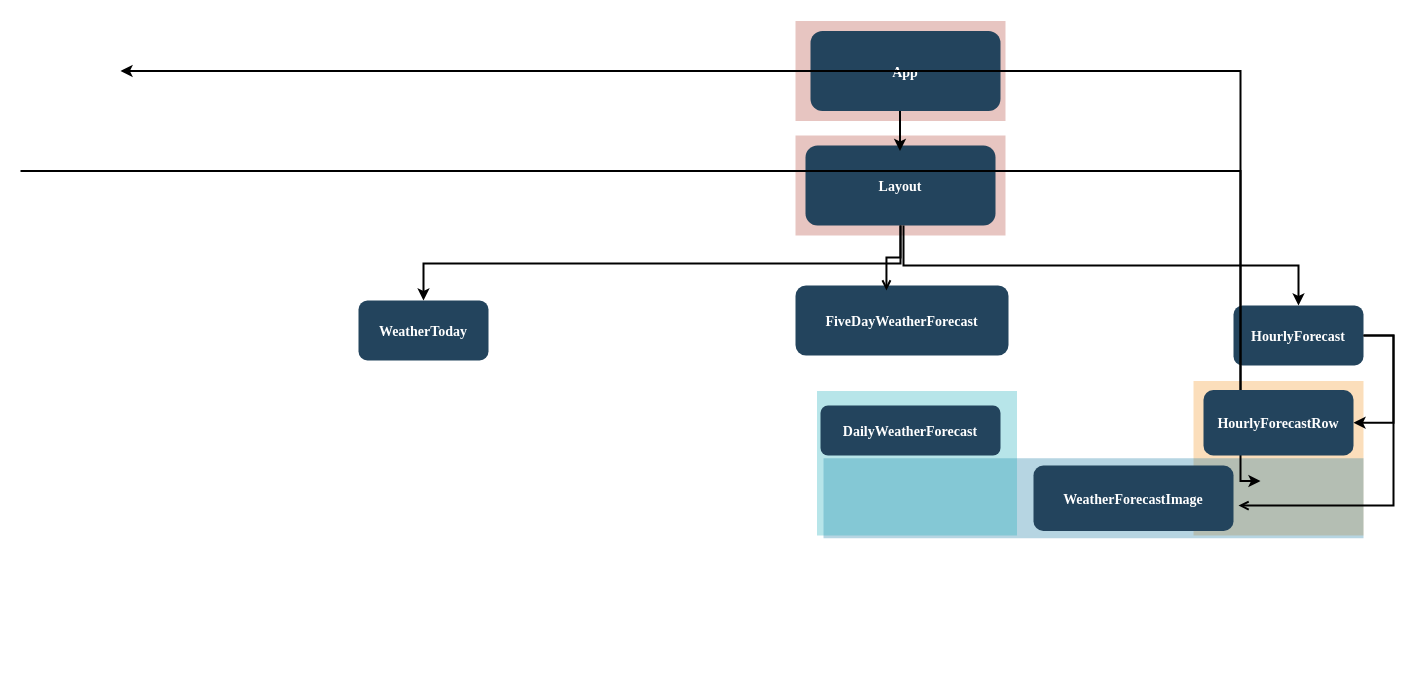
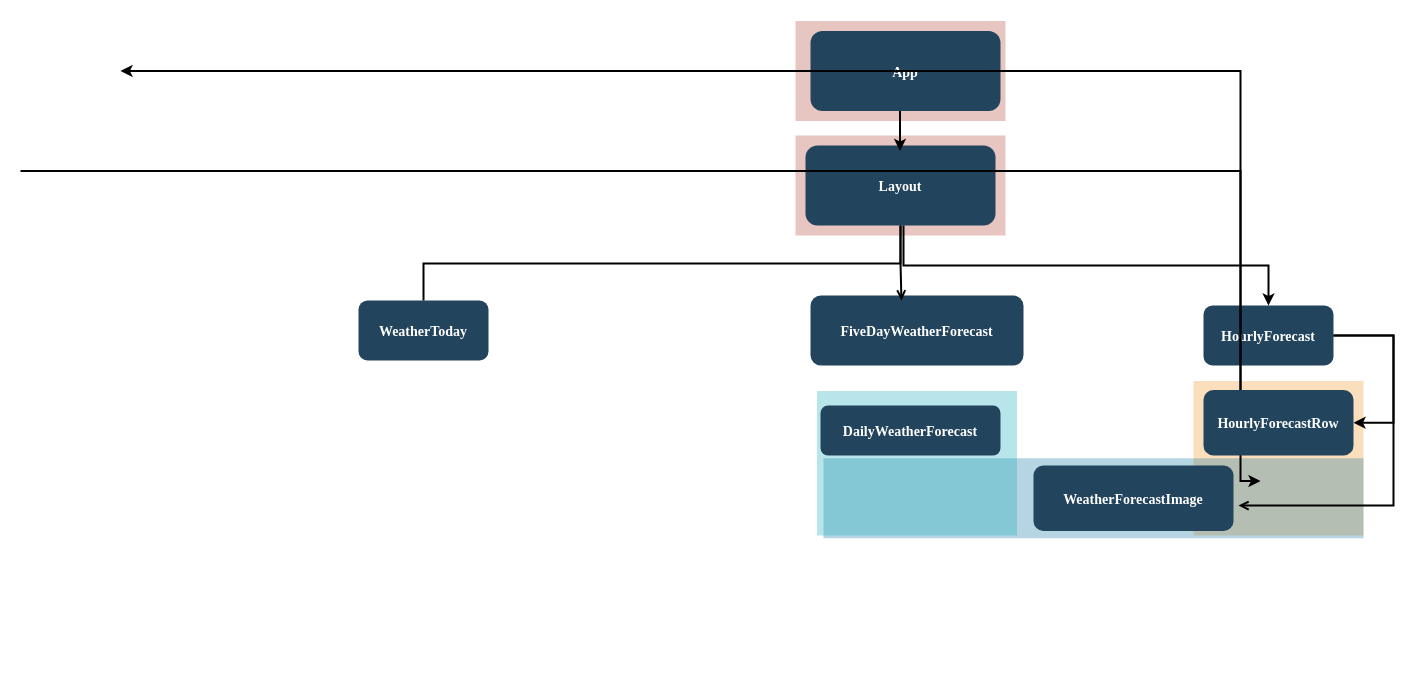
  <mxCell id="0" />
  <mxCell id="1" parent="0" />
  <mxCell id="2" value="" style="fillColor=#AE4132;strokeColor=none;opacity=30;" vertex="1" parent="1"><mxGeometry x="795" y="135" width="210" height="100.0" as="geometry" /></mxCell>
  <mxCell id="3" value="Layout" style="rounded=1;fillColor=#23445D;gradientColor=none;strokeColor=none;fontColor=#FFFFFF;fontStyle=1;fontFamily=Tahoma;fontSize=14" parent="1" vertex="1"><mxGeometry x="805" y="145" width="190" height="80" as="geometry" /></mxCell>
  <mxCell id="4" value="" style="fillColor=#AE4132;strokeColor=none;opacity=30;" parent="1" vertex="1"><mxGeometry x="795" y="20.5" width="210" height="100.0" as="geometry" /></mxCell>
  <mxCell id="5" value="" style="fillColor=#F2931E;strokeColor=none;opacity=30;" parent="1" vertex="1"><mxGeometry x="1193" y="380.5" width="170" height="154.5" as="geometry" /></mxCell>
  <mxCell id="6" value="" style="fillColor=#10739E;strokeColor=none;opacity=30;" parent="1" vertex="1"><mxGeometry x="823" y="457.75" width="540" height="80" as="geometry" /></mxCell>
  <mxCell id="7" value="" style="fillColor=#12AAB5;strokeColor=none;opacity=30;" parent="1" vertex="1"><mxGeometry x="816.5" y="390.5" width="200" height="144.5" as="geometry" /></mxCell>
  <mxCell id="8" value="App" style="rounded=1;fillColor=#23445D;gradientColor=none;strokeColor=none;fontColor=#FFFFFF;fontStyle=1;fontFamily=Tahoma;fontSize=14" parent="1" vertex="1"><mxGeometry x="810" y="30.5" width="190" height="80" as="geometry" /></mxCell>
  <mxCell id="9" value="WeatherToday" style="rounded=1;fillColor=#23445D;gradientColor=none;strokeColor=none;fontColor=#FFFFFF;fontStyle=1;fontFamily=Tahoma;fontSize=14" parent="1" vertex="1"><mxGeometry x="358" y="300" width="130" height="60" as="geometry" /></mxCell>
- <mxCell id="10" value="FiveDayWeatherForecast" style="rounded=1;fillColor=#23445D;gradientColor=none;strokeColor=none;fontColor=#FFFFFF;fontStyle=1;fontFamily=Tahoma;fontSize=14" parent="1" vertex="1"><mxGeometry x="795" y="285" width="213" height="70" as="geometry" /></mxCell>
+ <mxCell id="10" value="FiveDayWeatherForecast" style="rounded=1;fillColor=#23445D;gradientColor=none;strokeColor=none;fontColor=#FFFFFF;fontStyle=1;fontFamily=Tahoma;fontSize=14" parent="1" vertex="1"><mxGeometry x="810" y="295" width="213" height="70" as="geometry" /></mxCell>
  <mxCell id="11" value="WeatherForecastImage" style="rounded=1;fillColor=#23445D;gradientColor=none;strokeColor=none;fontColor=#FFFFFF;fontStyle=1;fontFamily=Tahoma;fontSize=14" parent="1" vertex="1"><mxGeometry x="1033" y="465" width="200" height="65.5" as="geometry" /></mxCell>
- <mxCell id="12" value="HourlyForecast" style="rounded=1;fillColor=#23445D;gradientColor=none;strokeColor=none;fontColor=#FFFFFF;fontStyle=1;fontFamily=Tahoma;fontSize=14" parent="1" vertex="1"><mxGeometry x="1233" y="305" width="130" height="60" as="geometry" /></mxCell>
+ <mxCell id="12" value="HourlyForecast" style="rounded=1;fillColor=#23445D;gradientColor=none;strokeColor=none;fontColor=#FFFFFF;fontStyle=1;fontFamily=Tahoma;fontSize=14" parent="1" vertex="1"><mxGeometry x="1203" y="305" width="130" height="60" as="geometry" /></mxCell>
  <mxCell id="13" value="DailyWeatherForecast" style="rounded=1;fillColor=#23445D;gradientColor=none;strokeColor=none;fontColor=#FFFFFF;fontStyle=1;fontFamily=Tahoma;fontSize=14" parent="1" vertex="1"><mxGeometry x="820" y="405" width="180" height="50" as="geometry" /></mxCell>
  <mxCell id="14" value="" style="edgeStyle=elbowEdgeStyle;elbow=horizontal;strokeWidth=2;rounded=0;entryX=1;entryY=0.5;entryDx=0;entryDy=0;" parent="1" source="12" target="19" edge="1"><mxGeometry x="-23" y="135.5" width="100" height="100" as="geometry"><mxPoint x="20" y="170.5" as="sourcePoint" /><mxPoint x="810" y="870.5" as="targetPoint" /><Array as="points"><mxPoint x="1393" y="385" /><mxPoint x="790" y="640.5" /></Array></mxGeometry></mxCell>
  <mxCell id="15" value="" style="edgeStyle=elbowEdgeStyle;elbow=horizontal;strokeWidth=2;rounded=0" parent="1" edge="1"><mxGeometry x="-23" y="135.5" width="100" height="100" as="geometry"><mxPoint x="20" y="170.5" as="sourcePoint" /><mxPoint x="1260" y="480.5" as="targetPoint" /><Array as="points"><mxPoint x="1240" y="480.5" /></Array></mxGeometry></mxCell>
  <mxCell id="16" value="" style="edgeStyle=elbowEdgeStyle;elbow=horizontal;strokeWidth=2;rounded=0" parent="1" edge="1"><mxGeometry x="-23" y="135.5" width="100" height="100" as="geometry"><mxPoint x="1260" y="420.5" as="sourcePoint" /><mxPoint x="120" y="70.5" as="targetPoint" /><Array as="points"><mxPoint x="1240" y="560.5" /></Array></mxGeometry></mxCell>
- <mxCell id="17" value="" style="edgeStyle=elbowEdgeStyle;elbow=vertical;strokeWidth=2;rounded=0" parent="1" source="3" target="9" edge="1"><mxGeometry x="-23" y="135.5" width="100" height="100" as="geometry"><mxPoint x="20" y="170.5" as="sourcePoint" /><mxPoint x="120" y="70.5" as="targetPoint" /></mxGeometry></mxCell>
+ <mxCell id="17" value="" style="edgeStyle=elbowEdgeStyle;elbow=vertical;strokeWidth=2;rounded=0;endArrow=none;" parent="1" source="3" target="9" edge="1"><mxGeometry x="-23" y="135.5" width="100" height="100" as="geometry"><mxPoint x="20" y="170.5" as="sourcePoint" /><mxPoint x="120" y="70.5" as="targetPoint" /></mxGeometry></mxCell>
  <mxCell id="18" value="" style="edgeStyle=elbowEdgeStyle;elbow=vertical;strokeWidth=2;rounded=0" parent="1" edge="1"><mxGeometry x="-208.5" y="-104.5" width="100" height="100" as="geometry"><mxPoint x="899.5" y="110.5" as="sourcePoint" /><mxPoint x="899.5" y="150.5" as="targetPoint" /></mxGeometry></mxCell>
  <mxCell id="19" value="HourlyForecastRow" style="rounded=1;fillColor=#23445D;gradientColor=none;strokeColor=none;fontColor=#FFFFFF;fontStyle=1;fontFamily=Tahoma;fontSize=14" vertex="1" parent="1"><mxGeometry x="1203" y="389.5" width="150" height="65.5" as="geometry" /></mxCell>
  <mxCell id="20" value="" style="edgeStyle=elbowEdgeStyle;elbow=horizontal;strokeWidth=2;rounded=0;entryX=1.025;entryY=0.611;entryDx=0;entryDy=0;exitX=1;exitY=0.5;exitDx=0;exitDy=0;entryPerimeter=0;endArrow=open;" edge="1" parent="1" source="12" target="11"><mxGeometry x="-13" y="145.5" width="100" height="100" as="geometry"><mxPoint x="1373" y="345" as="sourcePoint" /><mxPoint x="1363" y="432.25" as="targetPoint" /><Array as="points"><mxPoint x="1393" y="565" /><mxPoint x="800" y="650.5" /></Array></mxGeometry></mxCell>
  <mxCell id="21" value="" style="edgeStyle=elbowEdgeStyle;elbow=vertical;strokeWidth=2;rounded=0;entryX=0.5;entryY=0;entryDx=0;entryDy=0;" edge="1" parent="1" target="12"><mxGeometry x="-13" y="145.5" width="100" height="100" as="geometry"><mxPoint x="903" y="225" as="sourcePoint" /><mxPoint x="448" y="315" as="targetPoint" /></mxGeometry></mxCell>
  <mxCell id="22" value="" style="edgeStyle=elbowEdgeStyle;elbow=vertical;strokeWidth=2;rounded=0;exitX=0.5;exitY=1;exitDx=0;exitDy=0;entryX=0.427;entryY=0.071;entryDx=0;entryDy=0;entryPerimeter=0;endArrow=open;" edge="1" parent="1" source="3" target="10"><mxGeometry x="-203.5" y="50" width="100" height="100" as="geometry"><mxPoint x="904.5" y="265" as="sourcePoint" /><mxPoint x="904.5" y="305" as="targetPoint" /></mxGeometry></mxCell>
